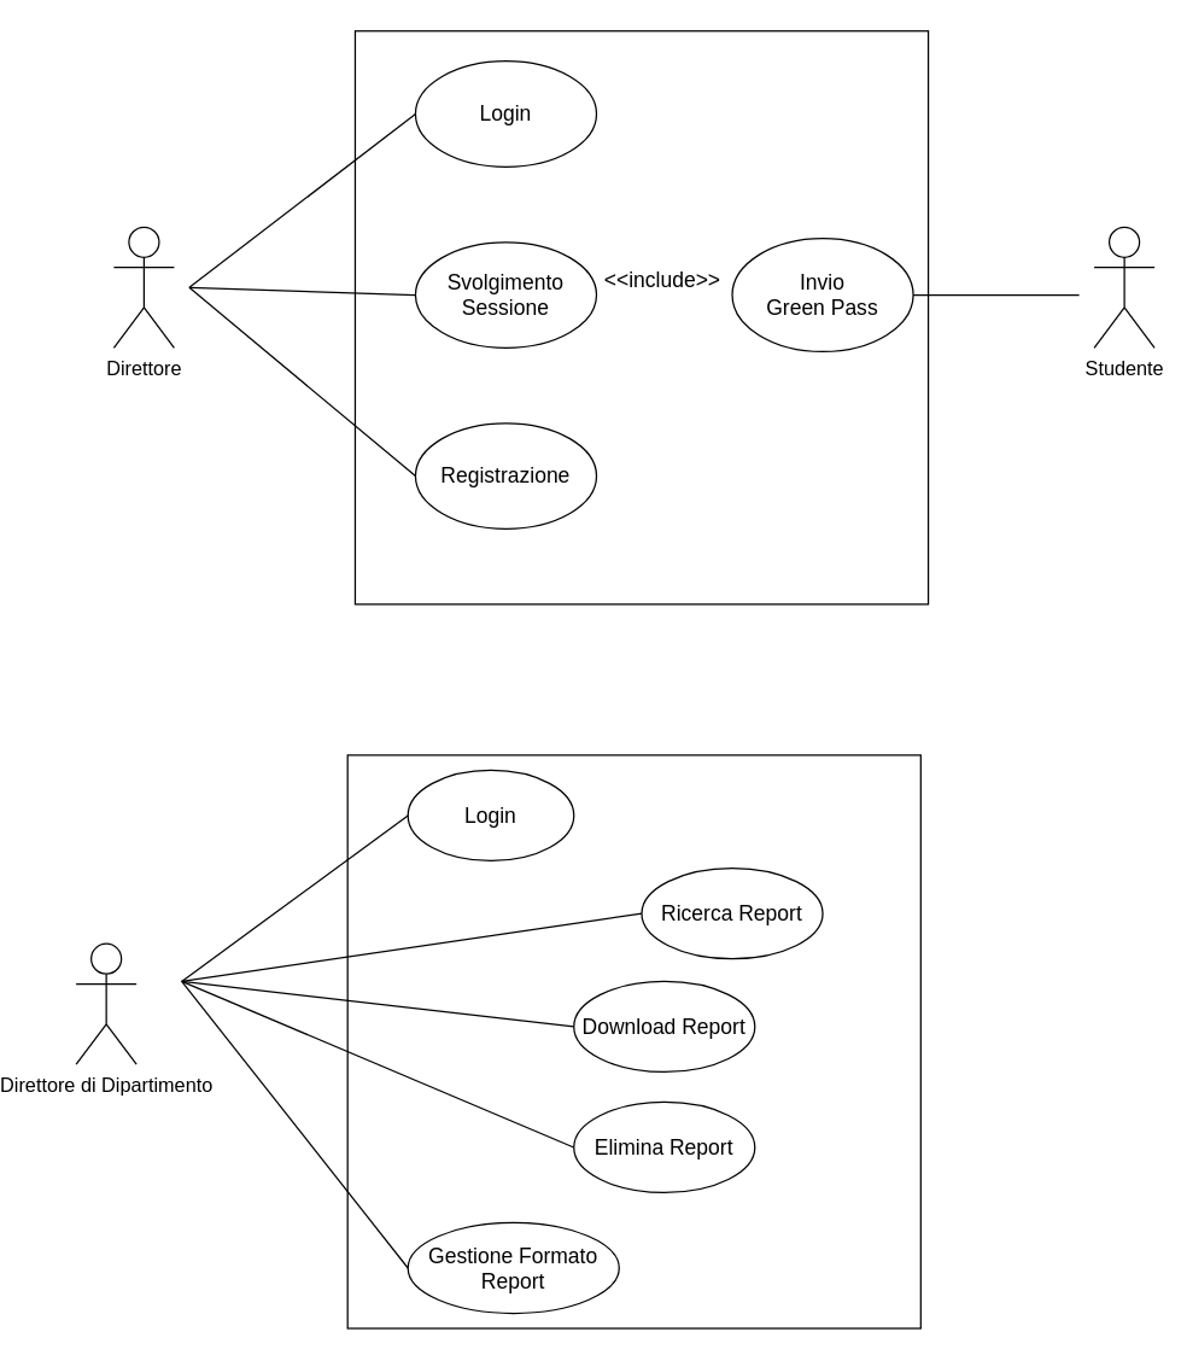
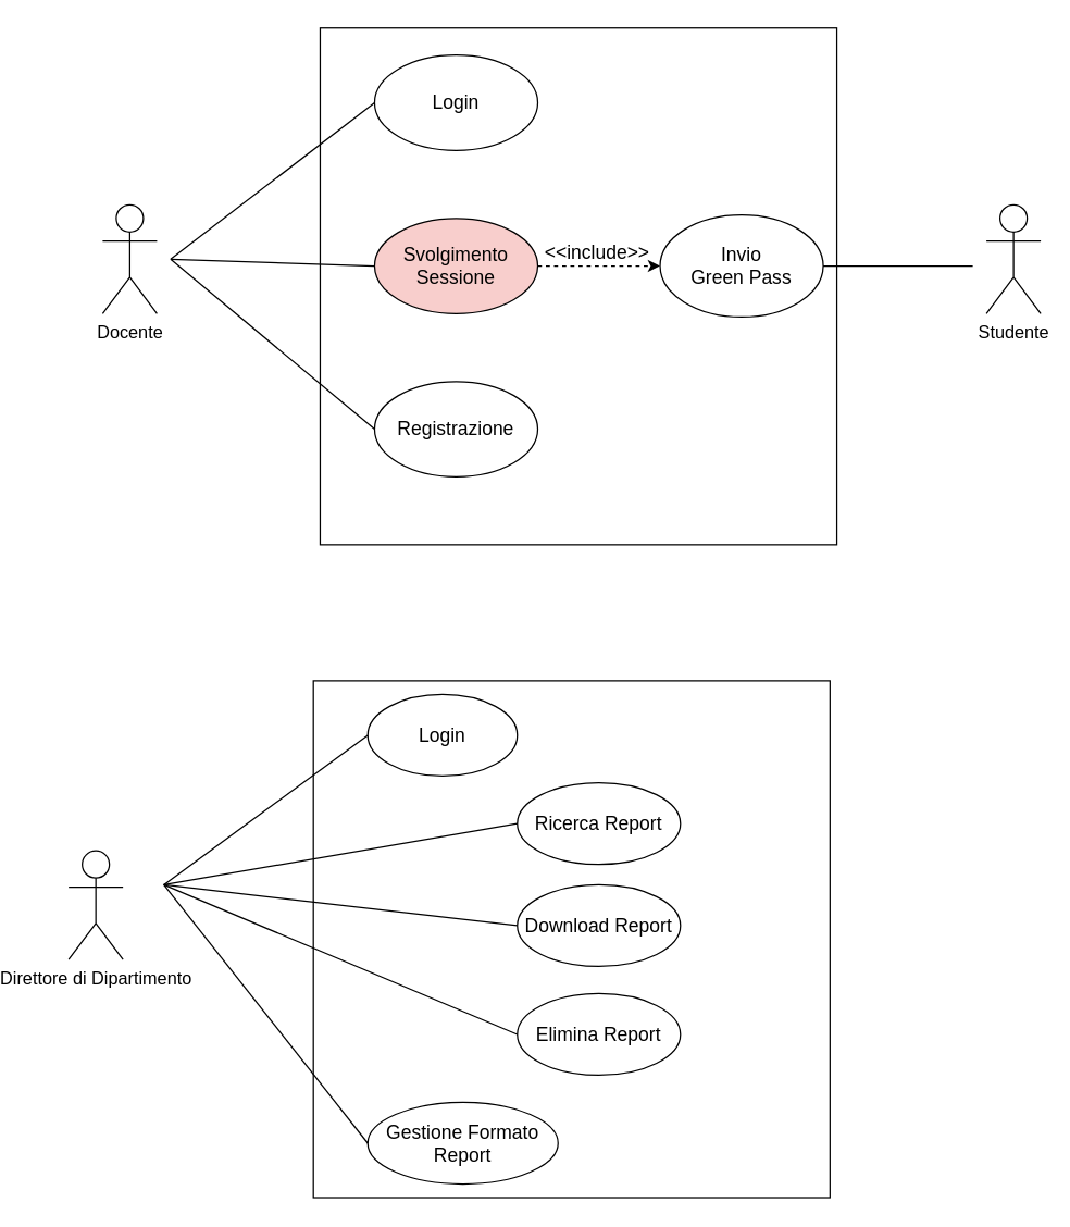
  <mxCell id="0" />
  <mxCell id="1" parent="0" />
- <mxCell id="2" value="&lt;font style=&quot;font-size: 13px&quot;&gt;Direttore&lt;/font&gt;" style="shape=umlActor;verticalLabelPosition=bottom;verticalAlign=top;html=1;outlineConnect=0;" vertex="1" parent="1"><mxGeometry x="45" y="150" width="40" height="80" as="geometry" /></mxCell>
+ <mxCell id="2" value="&lt;font style=&quot;font-size: 13px&quot;&gt;Docente&lt;/font&gt;" style="shape=umlActor;verticalLabelPosition=bottom;verticalAlign=top;html=1;outlineConnect=0;" vertex="1" parent="1"><mxGeometry x="45" y="150" width="40" height="80" as="geometry" /></mxCell>
  <mxCell id="3" value="" style="whiteSpace=wrap;html=1;aspect=fixed;" vertex="1" parent="1"><mxGeometry x="205" y="20" width="380" height="380" as="geometry" /></mxCell>
  <mxCell id="4" value="&lt;font style=&quot;font-size: 14px&quot;&gt;Login&lt;/font&gt;" style="ellipse;whiteSpace=wrap;html=1;" vertex="1" parent="1"><mxGeometry x="245" y="40" width="120" height="70" as="geometry" /></mxCell>
- <mxCell id="5" value="&lt;font style=&quot;font-size: 14px&quot;&gt;Svolgimento Sessione&lt;/font&gt;" style="ellipse;whiteSpace=wrap;html=1;" vertex="1" parent="1"><mxGeometry x="245" y="160" width="120" height="70" as="geometry" /></mxCell>
+ <mxCell id="5" value="&lt;font style=&quot;font-size: 14px&quot;&gt;Svolgimento Sessione&lt;/font&gt;" style="ellipse;whiteSpace=wrap;html=1;fillColor=#f8cecc;" vertex="1" parent="1"><mxGeometry x="245" y="160" width="120" height="70" as="geometry" /></mxCell>
  <mxCell id="6" value="&lt;font style=&quot;font-size: 14px&quot;&gt;Registrazione&lt;/font&gt;" style="ellipse;whiteSpace=wrap;html=1;" vertex="1" parent="1"><mxGeometry x="245" y="280" width="120" height="70" as="geometry" /></mxCell>
  <mxCell id="7" value="&lt;font style=&quot;font-size: 14px&quot;&gt;Invio &lt;br&gt;Green Pass&lt;/font&gt;" style="ellipse;whiteSpace=wrap;html=1;" vertex="1" parent="1"><mxGeometry x="455" y="157.5" width="120" height="75" as="geometry" /></mxCell>
  <mxCell id="8" value="&lt;font style=&quot;font-size: 13px&quot;&gt;Studente&lt;/font&gt;" style="shape=umlActor;verticalLabelPosition=bottom;verticalAlign=top;html=1;outlineConnect=0;" vertex="1" parent="1"><mxGeometry x="695" y="150" width="40" height="80" as="geometry" /></mxCell>
  <mxCell id="9" value="" style="endArrow=none;html=1;rounded=0;fontSize=14;entryX=0;entryY=0.5;entryDx=0;entryDy=0;" edge="1" parent="1" target="4"><mxGeometry width="50" height="50" relative="1" as="geometry"><mxPoint x="95" y="190" as="sourcePoint" /><mxPoint x="125" y="105" as="targetPoint" /></mxGeometry></mxCell>
  <mxCell id="10" value="" style="endArrow=none;html=1;rounded=0;fontSize=14;entryX=0;entryY=0.5;entryDx=0;entryDy=0;" edge="1" parent="1" target="5"><mxGeometry width="50" height="50" relative="1" as="geometry"><mxPoint x="95" y="190" as="sourcePoint" /><mxPoint x="255" y="85" as="targetPoint" /></mxGeometry></mxCell>
  <mxCell id="11" value="" style="endArrow=none;html=1;rounded=0;fontSize=14;entryX=0;entryY=0.5;entryDx=0;entryDy=0;" edge="1" parent="1" target="6"><mxGeometry width="50" height="50" relative="1" as="geometry"><mxPoint x="95" y="190" as="sourcePoint" /><mxPoint x="255" y="205" as="targetPoint" /></mxGeometry></mxCell>
+ <mxCell id="12" value="" style="endArrow=classic;html=1;rounded=0;fontSize=14;entryX=0;entryY=0.5;entryDx=0;entryDy=0;exitX=1;exitY=0.5;exitDx=0;exitDy=0;dashed=1;" edge="1" parent="1" source="5" target="7"><mxGeometry width="50" height="50" relative="1" as="geometry"><mxPoint x="355" y="250" as="sourcePoint" /><mxPoint x="405" y="200" as="targetPoint" /></mxGeometry></mxCell>
  <mxCell id="13" value="&amp;lt;&amp;lt;include&amp;gt;&amp;gt;" style="text;html=1;strokeColor=none;fillColor=none;align=center;verticalAlign=middle;whiteSpace=wrap;rounded=0;fontSize=14;" vertex="1" parent="1"><mxGeometry x="379" y="170" width="60" height="30" as="geometry" /></mxCell>
  <mxCell id="14" value="" style="endArrow=none;html=1;rounded=0;fontSize=14;entryX=1;entryY=0.5;entryDx=0;entryDy=0;" edge="1" parent="1" target="7"><mxGeometry width="50" height="50" relative="1" as="geometry"><mxPoint x="685" y="195" as="sourcePoint" /><mxPoint x="405" y="200" as="targetPoint" /></mxGeometry></mxCell>
  <mxCell id="15" value="&lt;font style=&quot;font-size: 13px&quot;&gt;Direttore di Dipartimento&lt;/font&gt;" style="shape=umlActor;verticalLabelPosition=bottom;verticalAlign=top;html=1;outlineConnect=0;" vertex="1" parent="1"><mxGeometry x="20" y="625" width="40" height="80" as="geometry" /></mxCell>
  <mxCell id="16" value="" style="whiteSpace=wrap;html=1;aspect=fixed;" vertex="1" parent="1"><mxGeometry x="200" y="500" width="380" height="380" as="geometry" /></mxCell>
  <mxCell id="17" value="&lt;font style=&quot;font-size: 14px&quot;&gt;Login&lt;/font&gt;" style="ellipse;whiteSpace=wrap;html=1;" vertex="1" parent="1"><mxGeometry x="240" y="510" width="110" height="60" as="geometry" /></mxCell>
- <mxCell id="18" value="&lt;font style=&quot;font-size: 14px&quot;&gt;Ricerca Report&lt;/font&gt;" style="ellipse;whiteSpace=wrap;html=1;" vertex="1" parent="1"><mxGeometry x="395" y="575" width="120" height="60" as="geometry" /></mxCell>
+ <mxCell id="18" value="&lt;font style=&quot;font-size: 14px&quot;&gt;Ricerca Report&lt;/font&gt;" style="ellipse;whiteSpace=wrap;html=1;" vertex="1" parent="1"><mxGeometry x="350" y="575" width="120" height="60" as="geometry" /></mxCell>
  <mxCell id="19" value="&lt;font style=&quot;font-size: 14px&quot;&gt;Gestione Formato Report&lt;/font&gt;" style="ellipse;whiteSpace=wrap;html=1;" vertex="1" parent="1"><mxGeometry x="240" y="810" width="140" height="60" as="geometry" /></mxCell>
  <mxCell id="20" value="" style="endArrow=none;html=1;rounded=0;fontSize=14;entryX=0;entryY=0.5;entryDx=0;entryDy=0;" edge="1" parent="1" target="17"><mxGeometry width="50" height="50" relative="1" as="geometry"><mxPoint x="90" y="650" as="sourcePoint" /><mxPoint x="120" y="585" as="targetPoint" /></mxGeometry></mxCell>
  <mxCell id="21" value="" style="endArrow=none;html=1;rounded=0;fontSize=14;entryX=0;entryY=0.5;entryDx=0;entryDy=0;" edge="1" parent="1" target="18"><mxGeometry width="50" height="50" relative="1" as="geometry"><mxPoint x="90" y="650" as="sourcePoint" /><mxPoint x="250" y="565" as="targetPoint" /></mxGeometry></mxCell>
  <mxCell id="22" value="" style="endArrow=none;html=1;rounded=0;fontSize=14;entryX=0;entryY=0.5;entryDx=0;entryDy=0;" edge="1" parent="1" target="19"><mxGeometry width="50" height="50" relative="1" as="geometry"><mxPoint x="90" y="650" as="sourcePoint" /><mxPoint x="250" y="685" as="targetPoint" /></mxGeometry></mxCell>
  <mxCell id="23" value="&lt;font style=&quot;font-size: 14px&quot;&gt;Download Report&lt;/font&gt;&lt;span style=&quot;color: rgba(0 , 0 , 0 , 0) ; font-family: monospace ; font-size: 0px&quot;&gt;%3CmxGraphModel%3E%3Croot%3E%3CmxCell%20id%3D%220%22%2F%3E%3CmxCell%20id%3D%221%22%20parent%3D%220%22%2F%3E%3CmxCell%20id%3D%222%22%20value%3D%22%26lt%3Bfont%20style%3D%26quot%3Bfont-size%3A%2014px%26quot%3B%26gt%3BLogin%26lt%3B%2Ffont%26gt%3B%22%20style%3D%22ellipse%3BwhiteSpace%3Dwrap%3Bhtml%3D1%3B%22%20vertex%3D%221%22%20parent%3D%221%22%3E%3CmxGeometry%20x%3D%22280%22%20y%3D%22500%22%20width%3D%22120%22%20height%3D%2270%22%20as%3D%22geometry%22%2F%3E%3C%2FmxCell%3E%3C%2Froot%3E%3C%2FmxGraphModel%3E&lt;/span&gt;" style="ellipse;whiteSpace=wrap;html=1;" vertex="1" parent="1"><mxGeometry x="350" y="650" width="120" height="60" as="geometry" /></mxCell>
  <mxCell id="24" value="&lt;font style=&quot;font-size: 14px&quot;&gt;Elimina Report&lt;/font&gt;" style="ellipse;whiteSpace=wrap;html=1;" vertex="1" parent="1"><mxGeometry x="350" y="730" width="120" height="60" as="geometry" /></mxCell>
  <mxCell id="25" value="" style="endArrow=none;html=1;rounded=0;fontSize=14;entryX=0;entryY=0.5;entryDx=0;entryDy=0;" edge="1" parent="1" target="23"><mxGeometry width="50" height="50" relative="1" as="geometry"><mxPoint x="90" y="650" as="sourcePoint" /><mxPoint x="370" y="625" as="targetPoint" /></mxGeometry></mxCell>
  <mxCell id="26" value="" style="endArrow=none;html=1;rounded=0;fontSize=14;entryX=0;entryY=0.5;entryDx=0;entryDy=0;" edge="1" parent="1" target="24"><mxGeometry width="50" height="50" relative="1" as="geometry"><mxPoint x="90" y="650" as="sourcePoint" /><mxPoint x="250" y="715" as="targetPoint" /></mxGeometry></mxCell>
